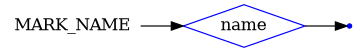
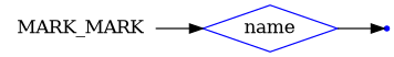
  digraph {
    rankdir=LR
    node [color=blue]
-   n1 [label=MARK_NAME shape=plaintext color=darkgreen]
+   n1 [label=MARK_MARK shape=plaintext color=darkgreen]
    n2 [label=name shape=diamond]
    end [shape=point]
    n1 -> n2
    n2 -> end
  }
